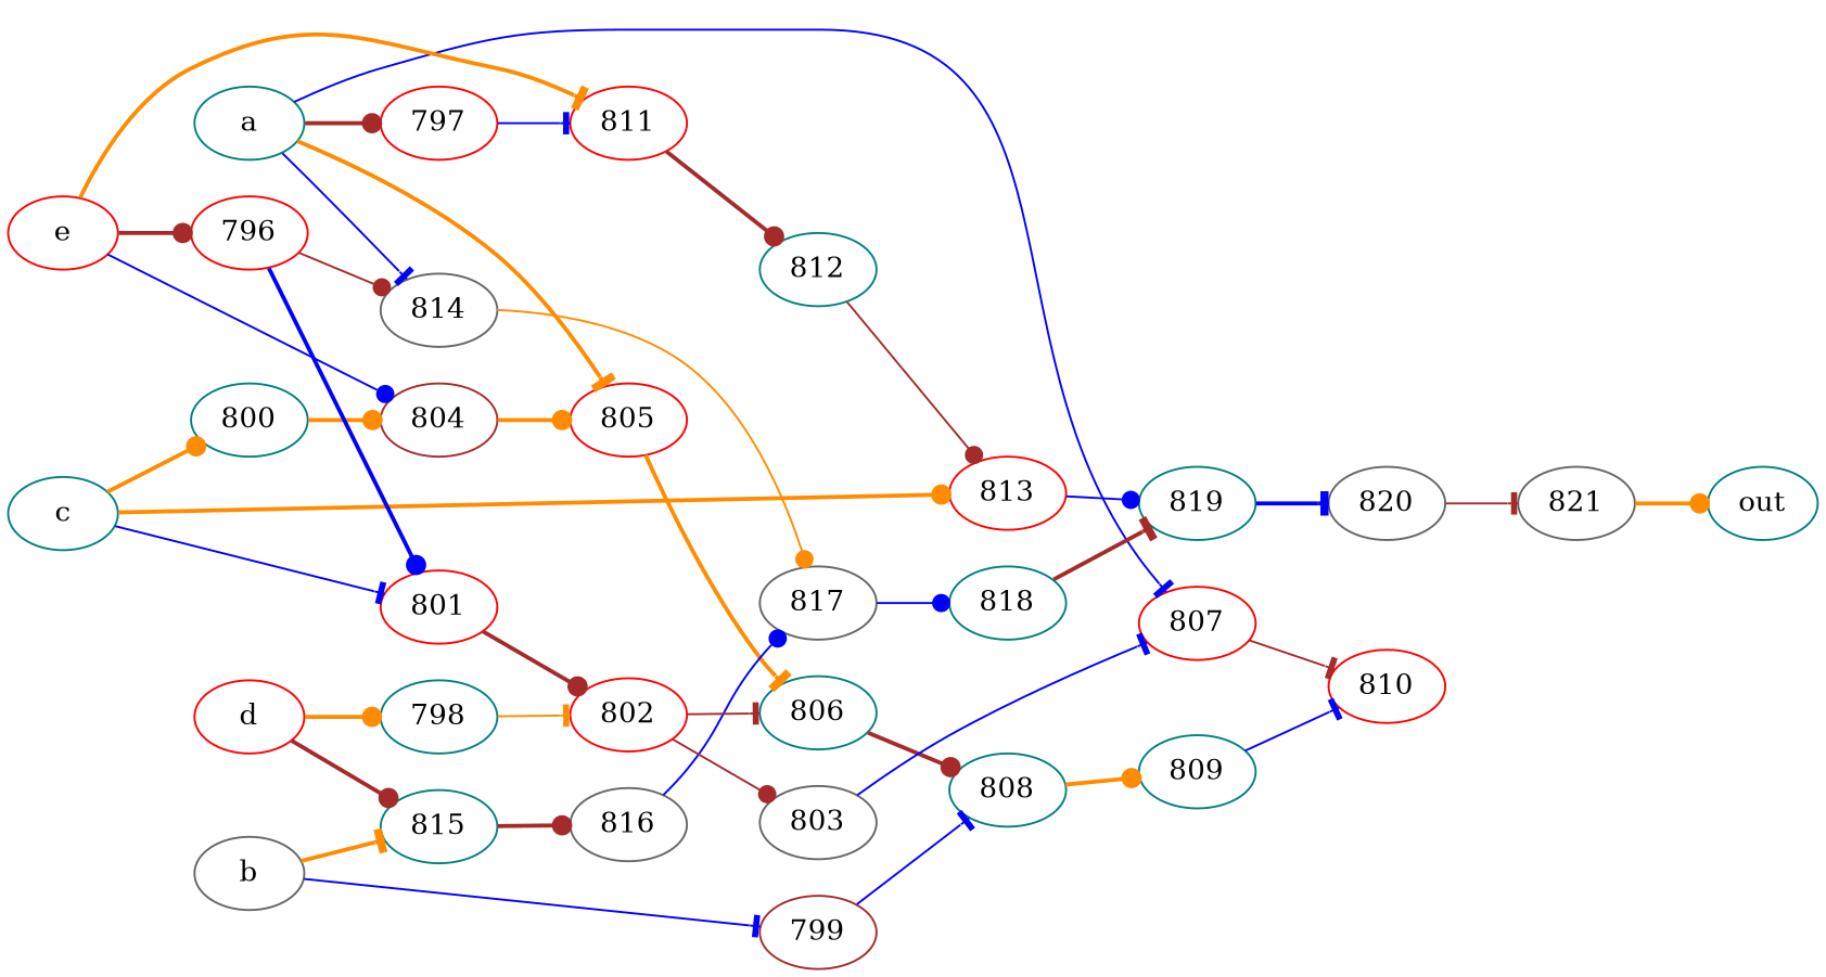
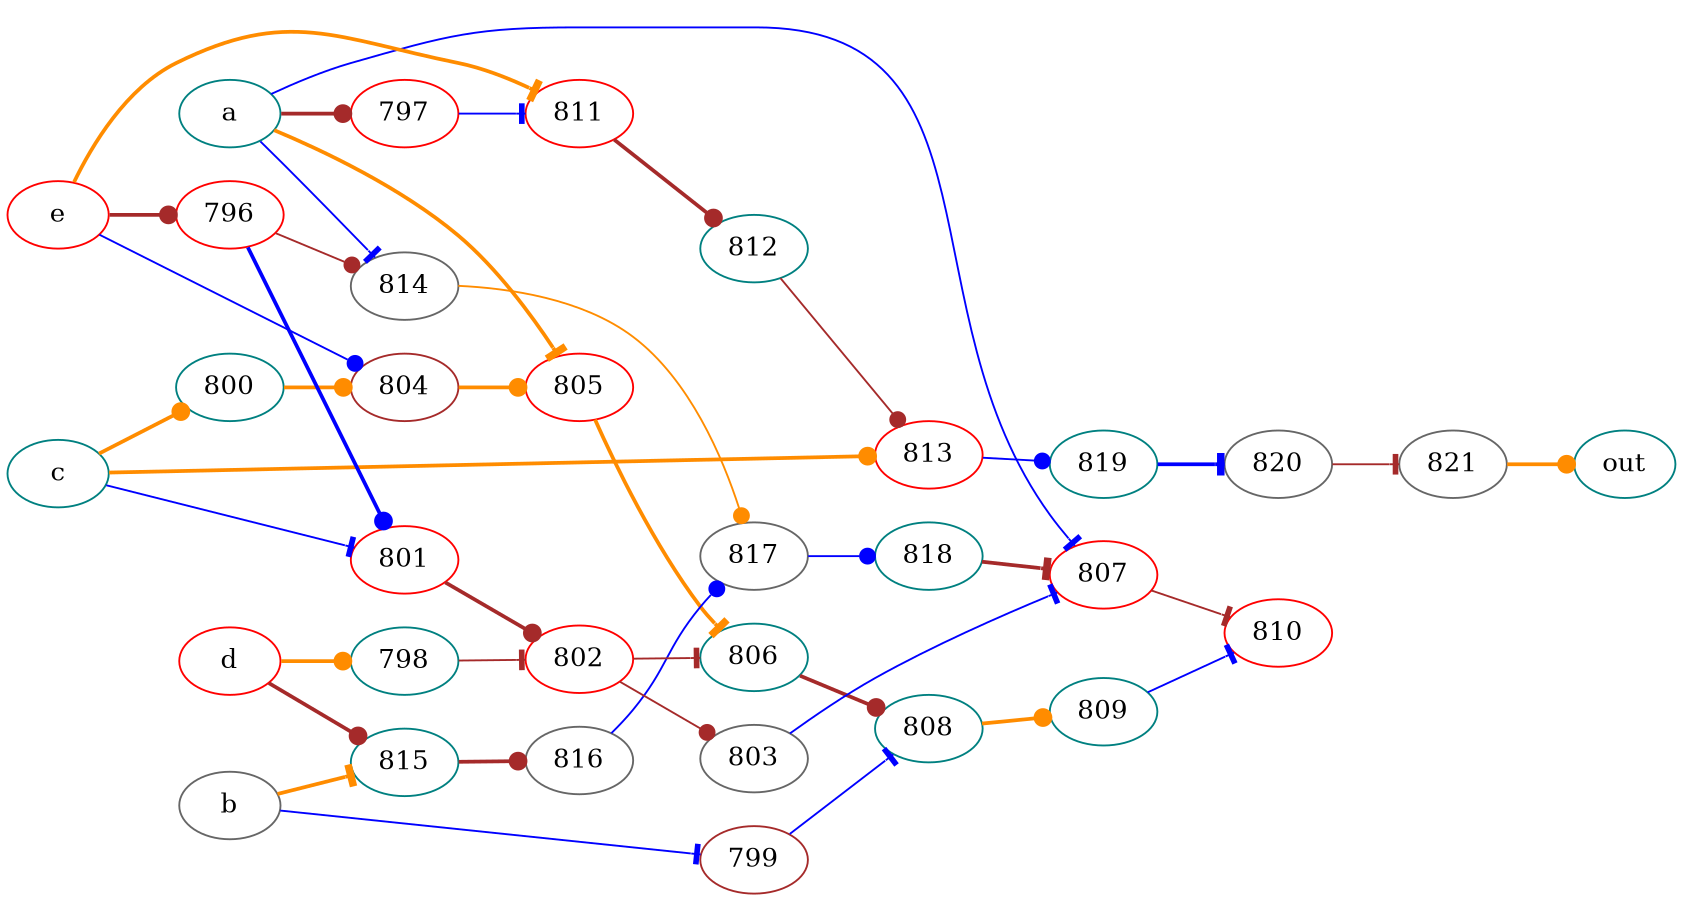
  strict digraph {
    rankdir=LR
    node [color=teal]
    edge [arrowhead=dot color=blue style=bold]
    821 [color=gray40]
    out
    797 [color=red]
    a
    805 [color=red]
    807 [color=red]
    814 [color=gray40]
    811 [color=red]
    806
    810 [color=red]
    817 [color=gray40]
    812
    808
    818
    813 [color=red]
    809
    820 [color=gray40]
    819
    b [color=gray40]
    799 [color=brown]
    815
    816 [color=gray40]
    c
    800
    801 [color=red]
    804 [color=brown]
    802 [color=red]
    803 [color=gray40]
    d [color=red]
    798
    e [color=red]
    796 [color=red]
    821 -> out [color=darkorange]
    797 -> 811 [arrowhead=tee style=solid]
    a -> 797 [color=brown]
    a -> 805 [arrowhead=tee color=darkorange]
    a -> 807 [arrowhead=tee style=solid]
    a -> 814 [arrowhead=tee style=solid]
    805 -> 806 [arrowhead=tee color=darkorange]
    807 -> 810 [arrowhead=tee color=brown style=solid]
    814 -> 817 [color=darkorange style=solid]
    811 -> 812 [color=brown]
    806 -> 808 [color=brown]
    817 -> 818 [style=solid]
    812 -> 813 [color=brown style=solid]
    808 -> 809 [color=darkorange]
-   818 -> 819 [arrowhead=tee color=brown]
+   818 -> 807 [arrowhead=tee color=brown]
    813 -> 819 [style=solid]
    809 -> 810 [arrowhead=tee style=solid]
    820 -> 821 [arrowhead=tee color=brown style=solid]
    819 -> 820 [arrowhead=tee]
    b -> 799 [arrowhead=tee style=solid]
    b -> 815 [arrowhead=tee color=darkorange]
    799 -> 808 [arrowhead=tee style=solid]
    815 -> 816 [color=brown]
    816 -> 817 [style=solid]
    c -> 813 [color=darkorange]
    c -> 800 [color=darkorange]
    c -> 801 [arrowhead=tee style=solid]
    800 -> 804 [color=darkorange]
    801 -> 802 [color=brown]
    804 -> 805 [color=darkorange]
    802 -> 806 [arrowhead=tee color=brown style=solid]
    802 -> 803 [color=brown style=solid]
    803 -> 807 [arrowhead=tee style=solid]
    d -> 815 [color=brown]
    d -> 798 [color=darkorange]
-   798 -> 802 [arrowhead=tee color=darkorange style=solid]
+   798 -> 802 [arrowhead=tee color=brown style=solid]
    e -> 811 [arrowhead=tee color=darkorange]
    e -> 804 [style=solid]
    e -> 796 [color=brown]
    796 -> 814 [color=brown style=solid]
    796 -> 801
  }
